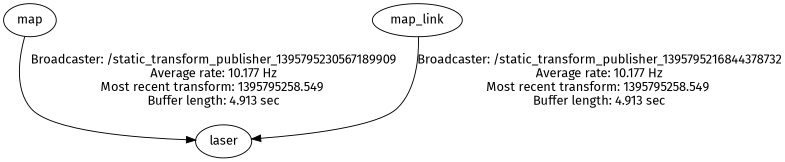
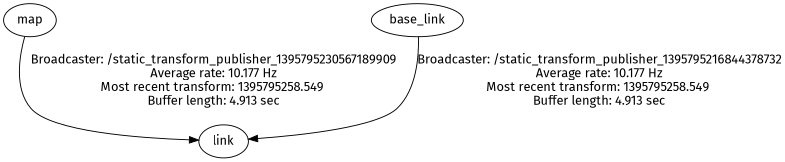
  digraph {
    fontname="Fira Sans"
    node [fontname="Fira Sans"]
    edge [fontname="Fira Sans"]
    map
-   laser
-   base_link [label=map_link]
+   laser [label=link]
+   base_link
    map -> laser [label="Broadcaster: /static_transform_publisher_1395795230567189909\nAverage rate: 10.177 Hz\nMost recent transform: 1395795258.549 \nBuffer length: 4.913 sec\n"]
    base_link -> laser [label="Broadcaster: /static_transform_publisher_1395795216844378732\nAverage rate: 10.177 Hz\nMost recent transform: 1395795258.549 \nBuffer length: 4.913 sec\n"]
  }
